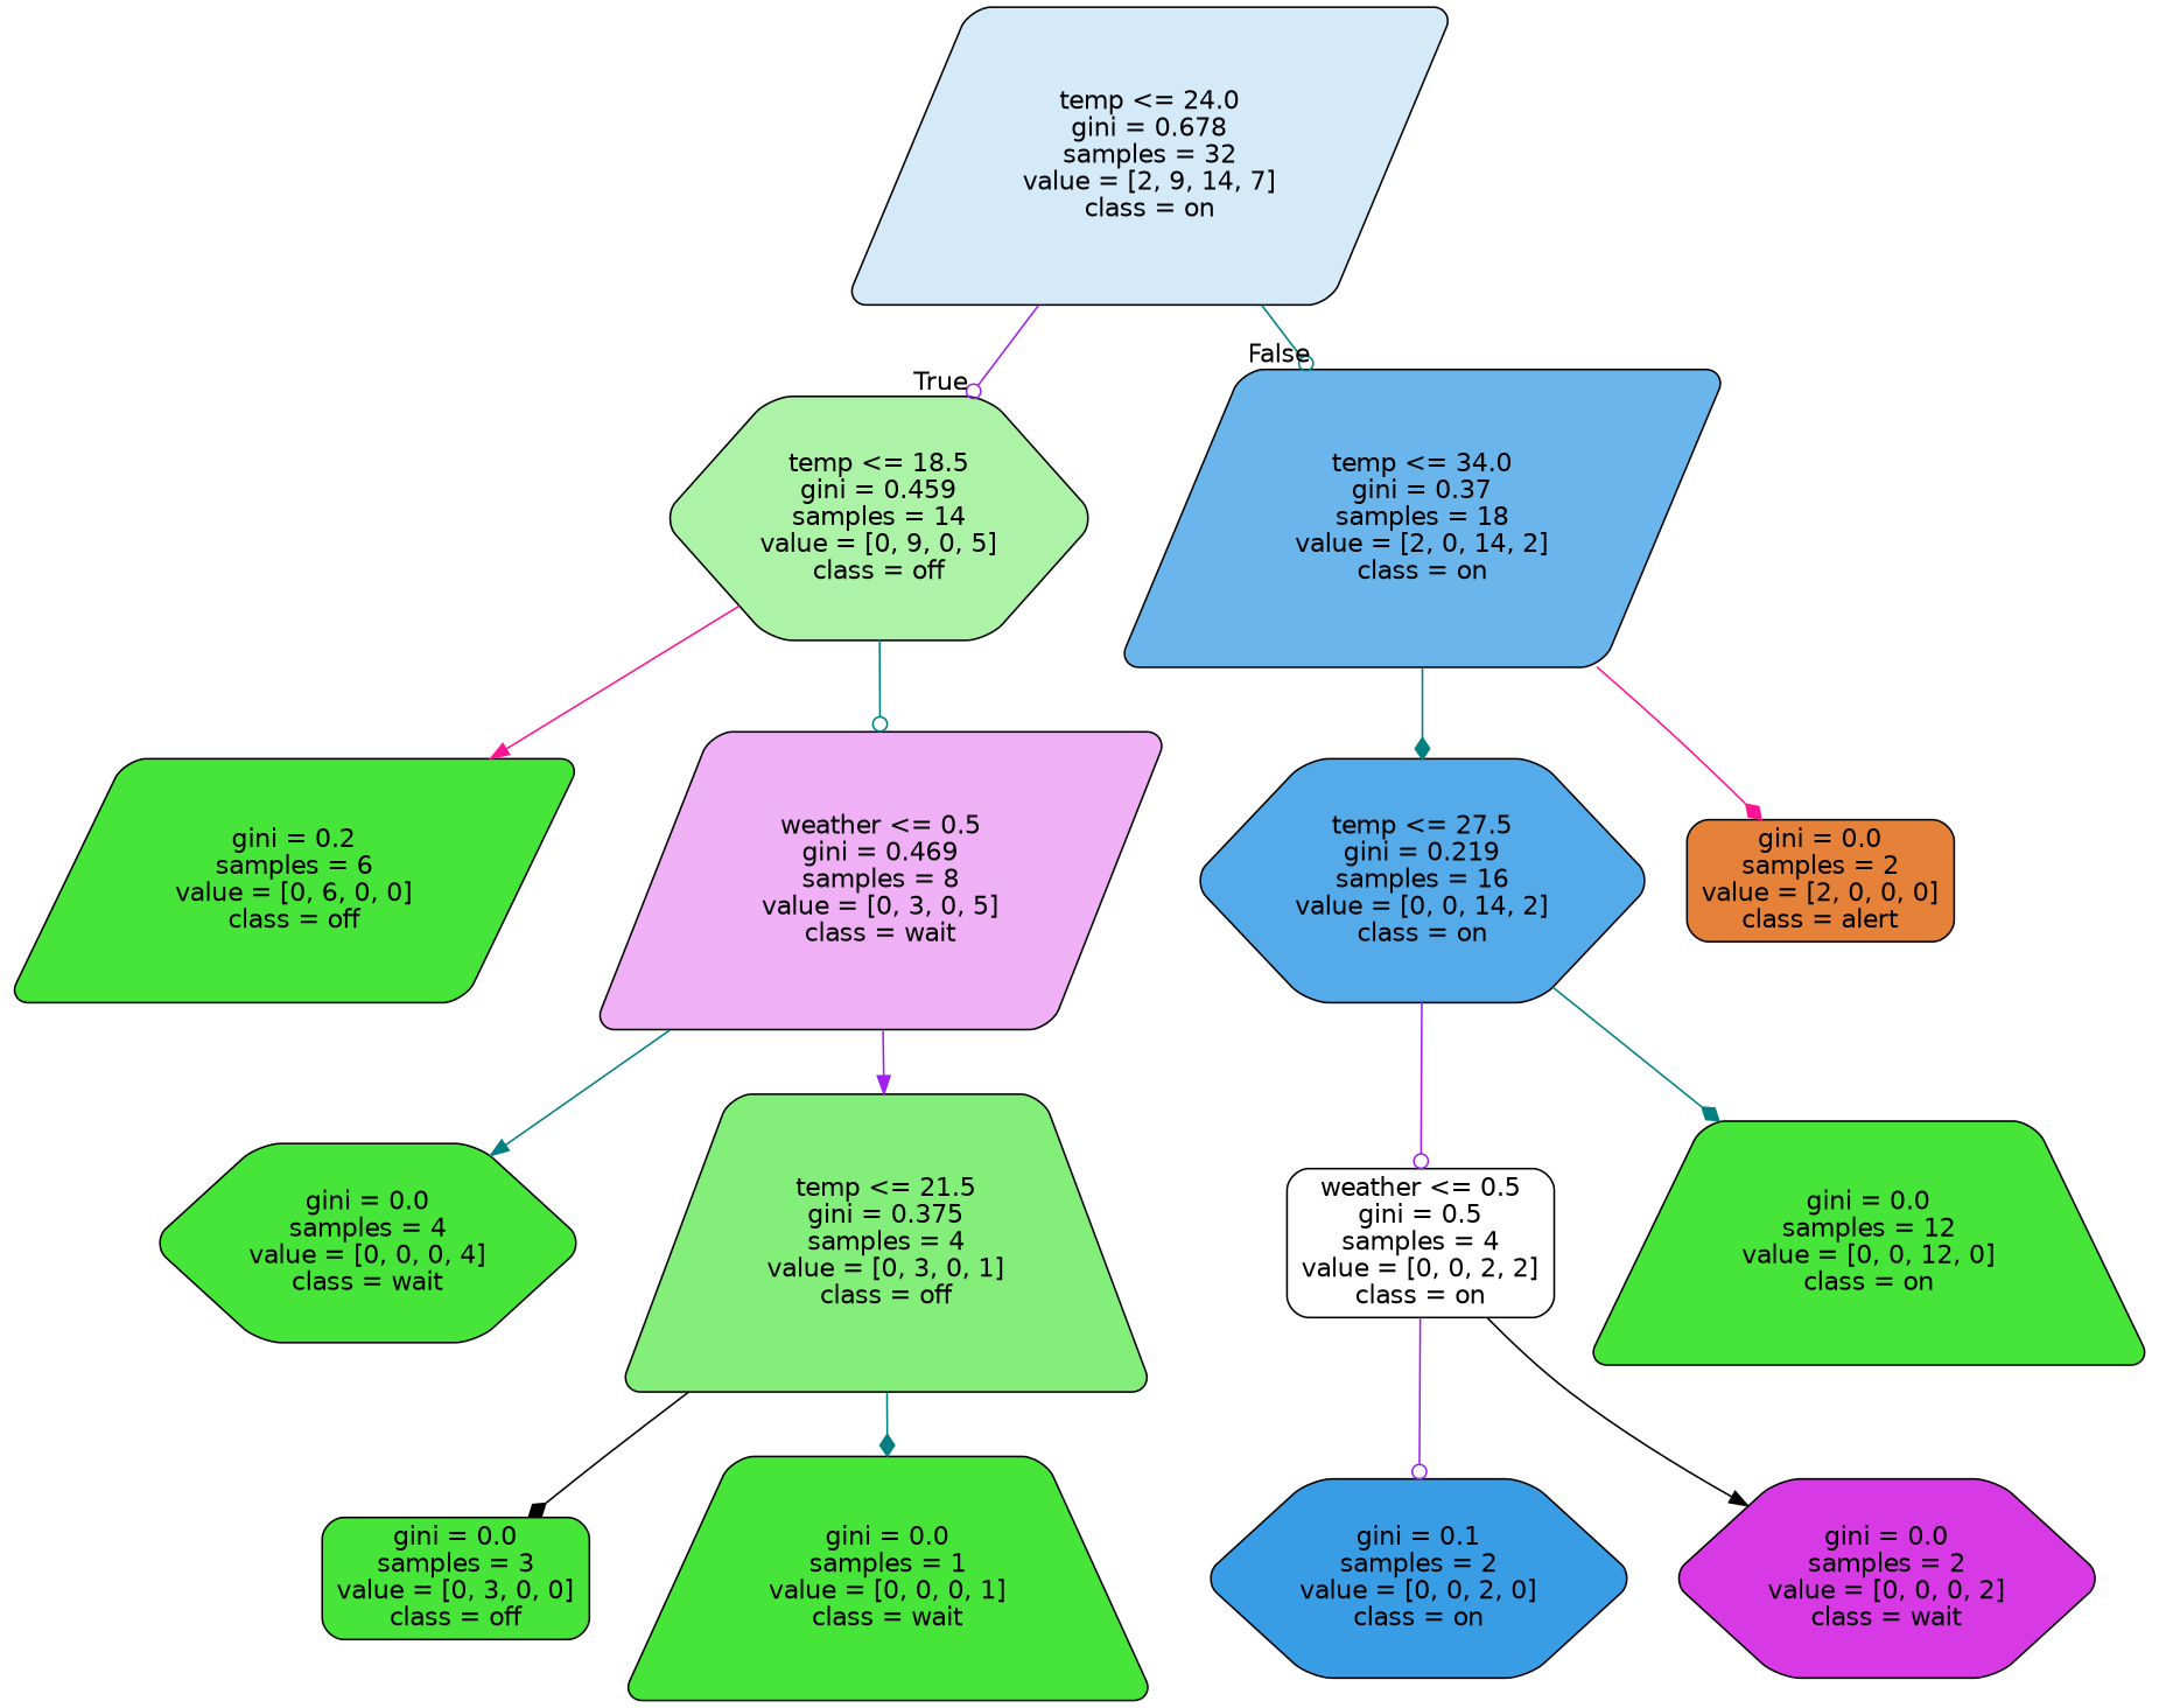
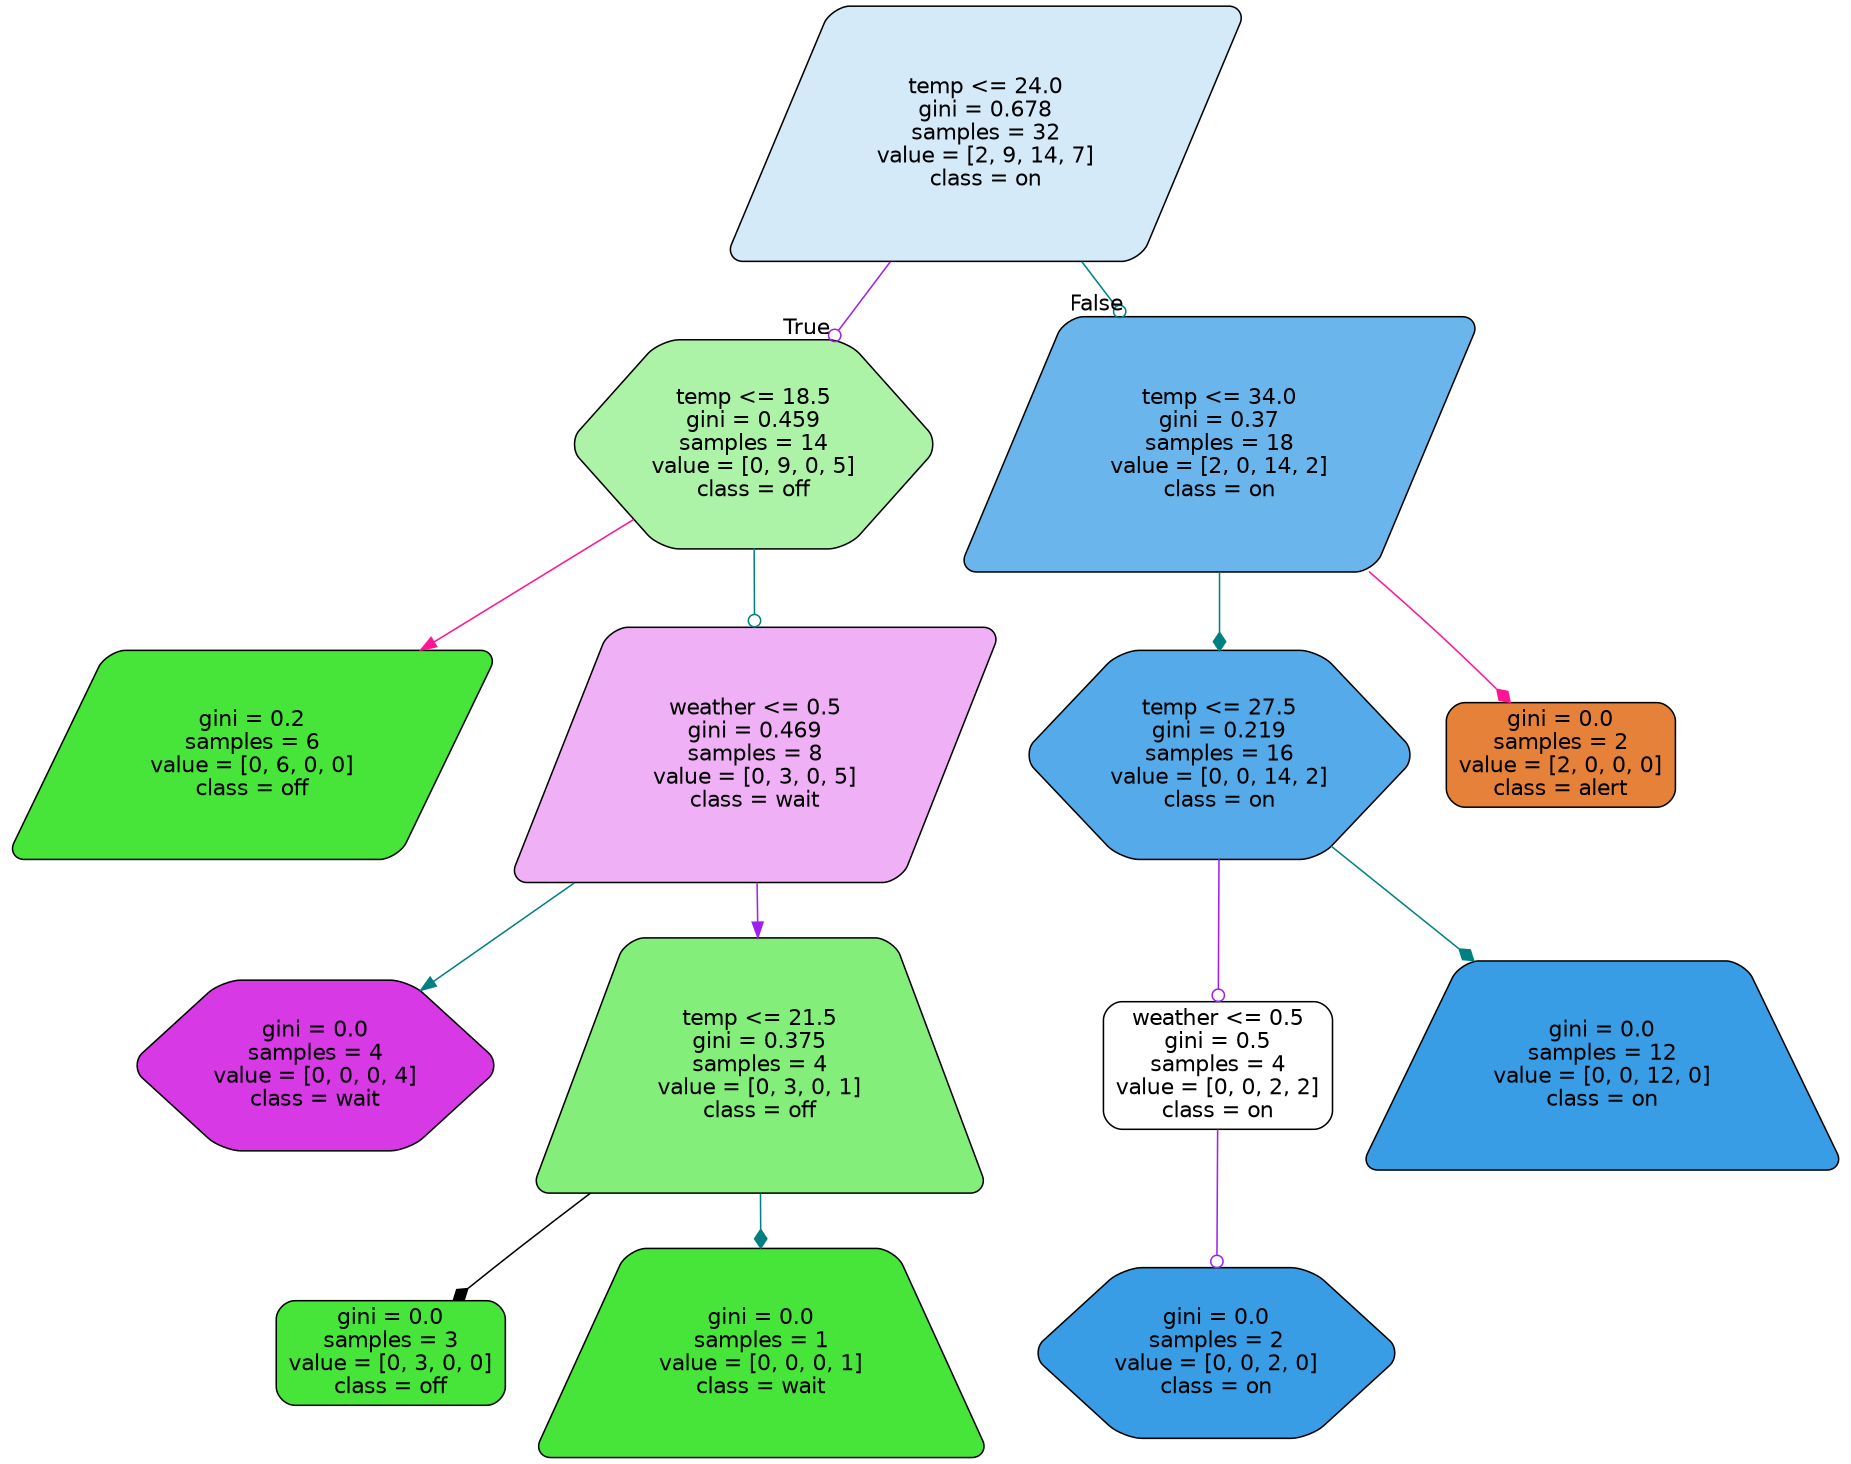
  digraph {
    node [color=black fillcolor="#47e539" fontname=helvetica shape=hexagon style="filled, rounded"]
    edge [arrowhead=odot color=teal fontname=helvetica]
    n1 [fillcolor="#d4eaf9" label="temp <= 24.0\ngini = 0.678\nsamples = 32\nvalue = [2, 9, 14, 7]\nclass = on" shape=parallelogram]
    n2 [fillcolor="#adf3a7" label="temp <= 18.5\ngini = 0.459\nsamples = 14\nvalue = [0, 9, 0, 5]\nclass = off"]
    n3 [fillcolor="#6ab6ec" label="temp <= 34.0\ngini = 0.37\nsamples = 18\nvalue = [2, 0, 14, 2]\nclass = on" shape=parallelogram]
    n4 [label="gini = 0.2\nsamples = 6\nvalue = [0, 6, 0, 0]\nclass = off" shape=parallelogram]
    n5 [fillcolor="#efb0f5" label="weather <= 0.5\ngini = 0.469\nsamples = 8\nvalue = [0, 3, 0, 5]\nclass = wait" shape=parallelogram]
    n6 [fillcolor="#55abe9" label="temp <= 27.5\ngini = 0.219\nsamples = 16\nvalue = [0, 0, 14, 2]\nclass = on"]
    n7 [fillcolor="#e58139" label="gini = 0.0\nsamples = 2\nvalue = [2, 0, 0, 0]\nclass = alert" shape=box]
-   n8 [label="gini = 0.0\nsamples = 4\nvalue = [0, 0, 0, 4]\nclass = wait"]
+   n8 [fillcolor="#d739e5" label="gini = 0.0\nsamples = 4\nvalue = [0, 0, 0, 4]\nclass = wait"]
    n9 [fillcolor="#84ee7b" label="temp <= 21.5\ngini = 0.375\nsamples = 4\nvalue = [0, 3, 0, 1]\nclass = off" shape=trapezium]
    n10 [label="gini = 0.0\nsamples = 3\nvalue = [0, 3, 0, 0]\nclass = off" shape=box]
    n11 [label="gini = 0.0\nsamples = 1\nvalue = [0, 0, 0, 1]\nclass = wait" shape=trapezium]
    n12 [fillcolor="#ffffff" label="weather <= 0.5\ngini = 0.5\nsamples = 4\nvalue = [0, 0, 2, 2]\nclass = on" shape=box]
-   n13 [label="gini = 0.0\nsamples = 12\nvalue = [0, 0, 12, 0]\nclass = on" shape=trapezium]
-   n14 [fillcolor="#399de5" label="gini = 0.1\nsamples = 2\nvalue = [0, 0, 2, 0]\nclass = on"]
-   n15 [fillcolor="#d739e5" label="gini = 0.0\nsamples = 2\nvalue = [0, 0, 0, 2]\nclass = wait"]
+   n13 [fillcolor="#399de5" label="gini = 0.0\nsamples = 12\nvalue = [0, 0, 12, 0]\nclass = on" shape=trapezium]
+   n14 [fillcolor="#399de5" label="gini = 0.0\nsamples = 2\nvalue = [0, 0, 2, 0]\nclass = on"]
    n1 -> n2 [color=purple headlabel=True labelangle=45 labeldistance=2.5]
    n1 -> n3 [headlabel=False labelangle=-45 labeldistance=2.5]
    n2 -> n4 [arrowhead=normal color=deeppink]
    n2 -> n5
    n3 -> n6 [arrowhead=diamond]
    n3 -> n7 [arrowhead=diamond color=deeppink]
    n5 -> n8 [arrowhead=normal]
    n5 -> n9 [arrowhead=normal color=purple]
    n6 -> n12 [color=purple]
    n6 -> n13 [arrowhead=diamond]
    n9 -> n10 [arrowhead=diamond color=black]
    n9 -> n11 [arrowhead=diamond]
    n12 -> n14 [color=purple]
-   n12 -> n15 [arrowhead=normal color=black]
  }
